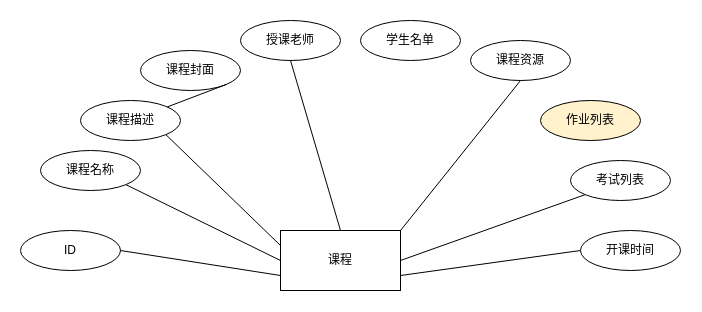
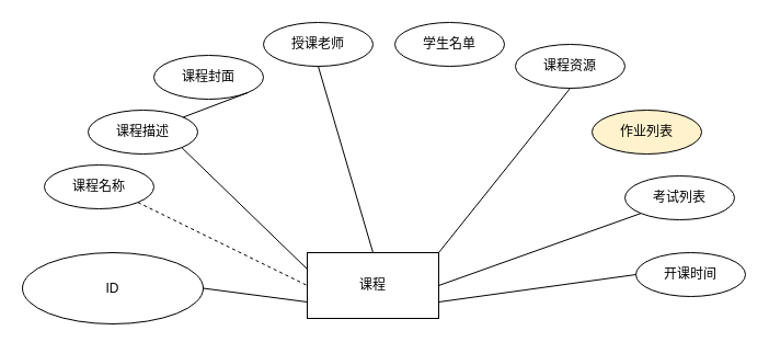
  <mxCell id="0" />
  <mxCell id="1" parent="0" />
  <mxCell id="2" value="课程" style="rounded=0;whiteSpace=wrap;html=1;" vertex="1" parent="1"><mxGeometry x="280" y="230" width="120" height="60" as="geometry" /></mxCell>
  <mxCell id="3" value="课程名称" style="ellipse;whiteSpace=wrap;html=1;align=center;" vertex="1" parent="1"><mxGeometry x="40" y="150" width="100" height="40" as="geometry" /></mxCell>
  <mxCell id="4" value="课程描述" style="ellipse;whiteSpace=wrap;html=1;align=center;" vertex="1" parent="1"><mxGeometry x="80" y="100" width="100" height="40" as="geometry" /></mxCell>
  <mxCell id="5" value="课程封面" style="ellipse;whiteSpace=wrap;html=1;align=center;" vertex="1" parent="1"><mxGeometry x="140" y="50" width="100" height="40" as="geometry" /></mxCell>
  <mxCell id="6" value="授课老师" style="ellipse;whiteSpace=wrap;html=1;align=center;" vertex="1" parent="1"><mxGeometry x="240" y="20" width="100" height="40" as="geometry" /></mxCell>
  <mxCell id="7" value="学生名单" style="ellipse;whiteSpace=wrap;html=1;align=center;" vertex="1" parent="1"><mxGeometry x="360" y="20" width="100" height="40" as="geometry" /></mxCell>
  <mxCell id="8" value="课程资源" style="ellipse;whiteSpace=wrap;html=1;align=center;" vertex="1" parent="1"><mxGeometry x="470" y="40" width="100" height="40" as="geometry" /></mxCell>
  <mxCell id="9" value="作业列表" style="ellipse;whiteSpace=wrap;html=1;align=center;fillColor=#fff2cc;" vertex="1" parent="1"><mxGeometry x="540" y="100" width="100" height="40" as="geometry" /></mxCell>
  <mxCell id="10" value="考试列表" style="ellipse;whiteSpace=wrap;html=1;align=center;" vertex="1" parent="1"><mxGeometry x="570" y="160" width="100" height="40" as="geometry" /></mxCell>
  <mxCell id="11" value="开课时间" style="ellipse;whiteSpace=wrap;html=1;align=center;" vertex="1" parent="1"><mxGeometry x="580" y="230" width="100" height="40" as="geometry" /></mxCell>
- <mxCell id="12" value="ID" style="ellipse;whiteSpace=wrap;html=1;align=center;" vertex="1" parent="1"><mxGeometry x="20" y="230" width="100" height="40" as="geometry" /></mxCell>
+ <mxCell id="12" value="ID" style="ellipse;whiteSpace=wrap;html=1;align=center;" vertex="1" parent="1"><mxGeometry x="20" y="230" width="165" height="65" as="geometry" /></mxCell>
  <mxCell id="13" value="" style="endArrow=none;html=1;rounded=0;exitX=1;exitY=0.5;exitDx=0;exitDy=0;entryX=0;entryY=0.75;entryDx=0;entryDy=0;" edge="1" parent="1" source="12" target="2"><mxGeometry relative="1" as="geometry"><mxPoint x="250" y="130" as="sourcePoint" /><mxPoint x="410" y="130" as="targetPoint" /></mxGeometry></mxCell>
- <mxCell id="14" value="" style="endArrow=none;html=1;rounded=0;exitX=1;exitY=1;exitDx=0;exitDy=0;entryX=0;entryY=0.5;entryDx=0;entryDy=0;" edge="1" parent="1" source="3" target="2"><mxGeometry relative="1" as="geometry"><mxPoint x="250" y="130" as="sourcePoint" /><mxPoint x="410" y="130" as="targetPoint" /></mxGeometry></mxCell>
+ <mxCell id="14" value="" style="endArrow=none;html=1;rounded=0;exitX=1;exitY=1;exitDx=0;exitDy=0;entryX=0;entryY=0.5;entryDx=0;entryDy=0;dashed=1;" edge="1" parent="1" source="3" target="2"><mxGeometry relative="1" as="geometry"><mxPoint x="250" y="130" as="sourcePoint" /><mxPoint x="410" y="130" as="targetPoint" /></mxGeometry></mxCell>
  <mxCell id="15" value="" style="endArrow=none;html=1;rounded=0;exitX=1;exitY=1;exitDx=0;exitDy=0;entryX=0;entryY=0.25;entryDx=0;entryDy=0;" edge="1" parent="1" source="4" target="2"><mxGeometry relative="1" as="geometry"><mxPoint x="250" y="130" as="sourcePoint" /><mxPoint x="410" y="130" as="targetPoint" /></mxGeometry></mxCell>
  <mxCell id="16" value="" style="endArrow=none;html=1;rounded=0;exitX=1;exitY=1;exitDx=0;exitDy=0;" edge="1" parent="1" source="5" target="4"><mxGeometry relative="1" as="geometry"><mxPoint x="250" y="130" as="sourcePoint" /><mxPoint x="410" y="130" as="targetPoint" /></mxGeometry></mxCell>
  <mxCell id="17" value="" style="endArrow=none;html=1;rounded=0;exitX=0.5;exitY=1;exitDx=0;exitDy=0;entryX=0.5;entryY=0;entryDx=0;entryDy=0;" edge="1" parent="1" source="6" target="2"><mxGeometry relative="1" as="geometry"><mxPoint x="250" y="130" as="sourcePoint" /><mxPoint x="410" y="130" as="targetPoint" /></mxGeometry></mxCell>
  <mxCell id="18" value="" style="endArrow=none;html=1;rounded=0;exitX=1;exitY=0;exitDx=0;exitDy=0;entryX=0.5;entryY=1;entryDx=0;entryDy=0;" edge="1" parent="1" source="2" target="8"><mxGeometry relative="1" as="geometry"><mxPoint x="250" y="130" as="sourcePoint" /><mxPoint x="410" y="130" as="targetPoint" /></mxGeometry></mxCell>
  <mxCell id="19" value="" style="endArrow=none;html=1;rounded=0;exitX=1;exitY=0.5;exitDx=0;exitDy=0;entryX=0;entryY=1;entryDx=0;entryDy=0;" edge="1" parent="1" source="2" target="10"><mxGeometry relative="1" as="geometry"><mxPoint x="250" y="130" as="sourcePoint" /><mxPoint x="410" y="130" as="targetPoint" /></mxGeometry></mxCell>
  <mxCell id="20" value="" style="endArrow=none;html=1;rounded=0;exitX=1;exitY=0.75;exitDx=0;exitDy=0;entryX=0;entryY=0.5;entryDx=0;entryDy=0;" edge="1" parent="1" source="2" target="11"><mxGeometry relative="1" as="geometry"><mxPoint x="250" y="130" as="sourcePoint" /><mxPoint x="410" y="130" as="targetPoint" /></mxGeometry></mxCell>
